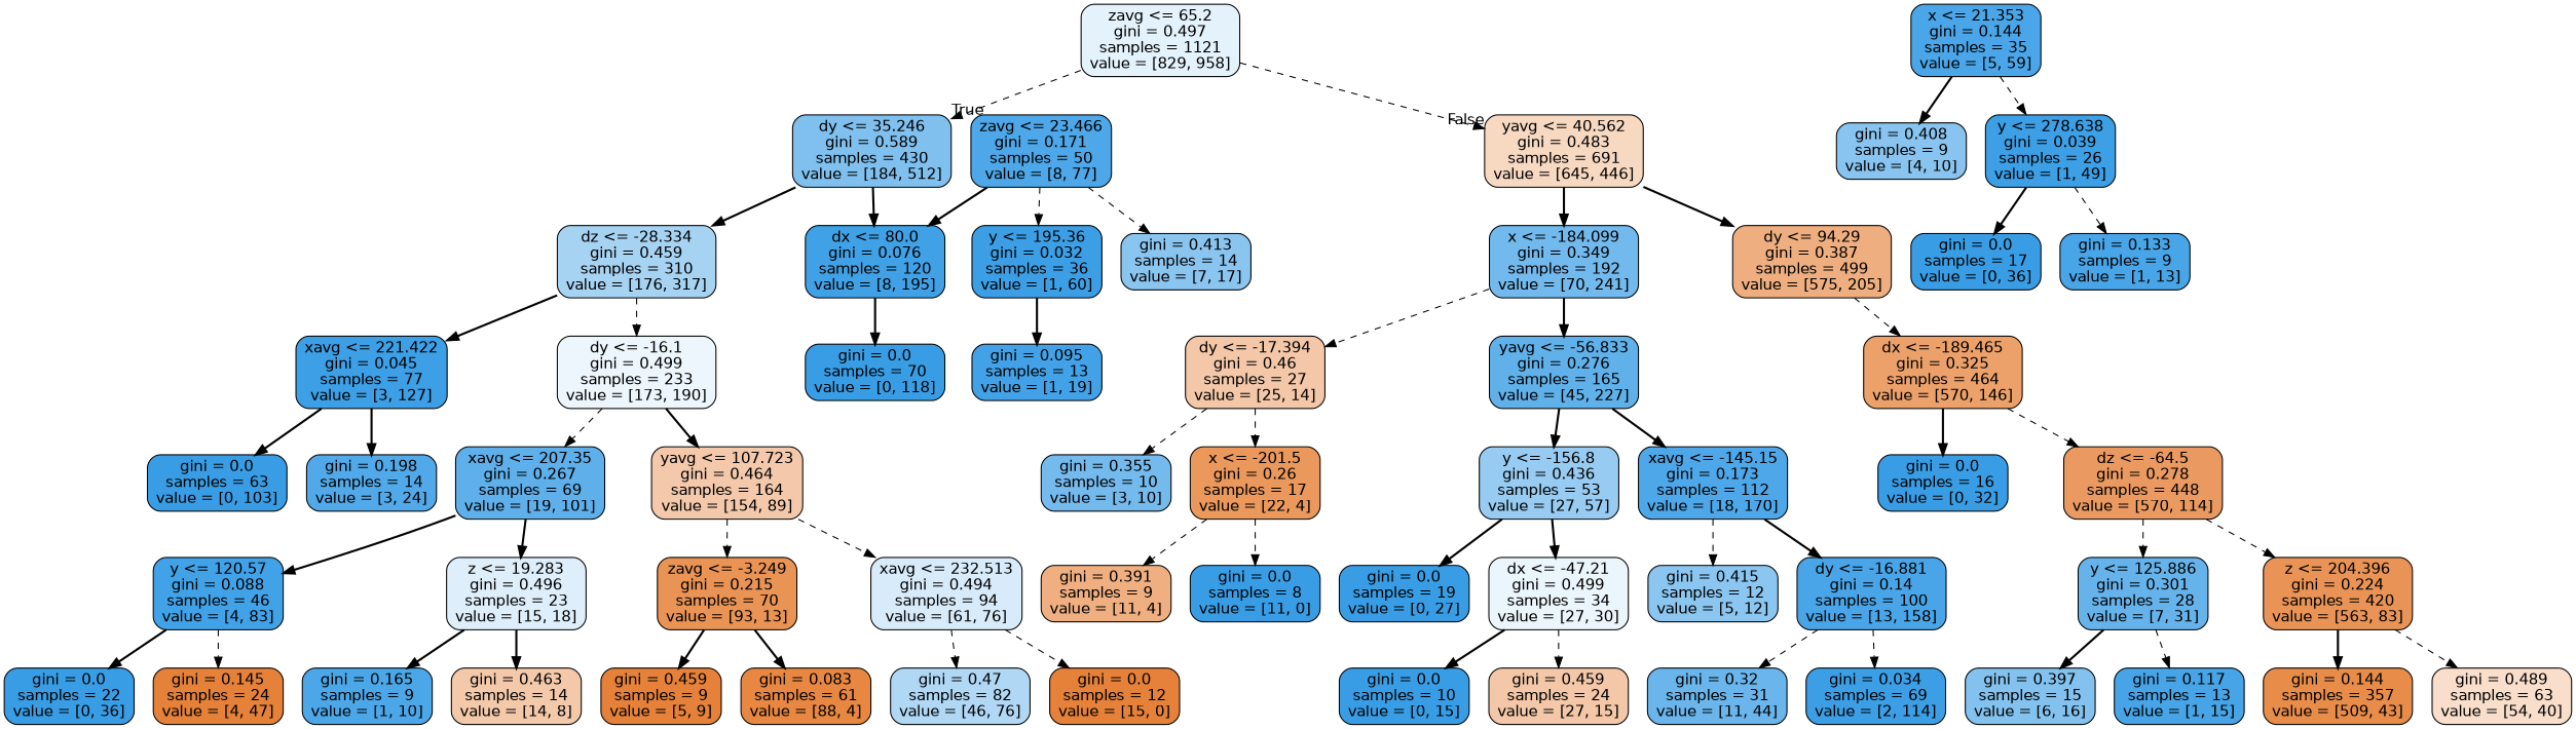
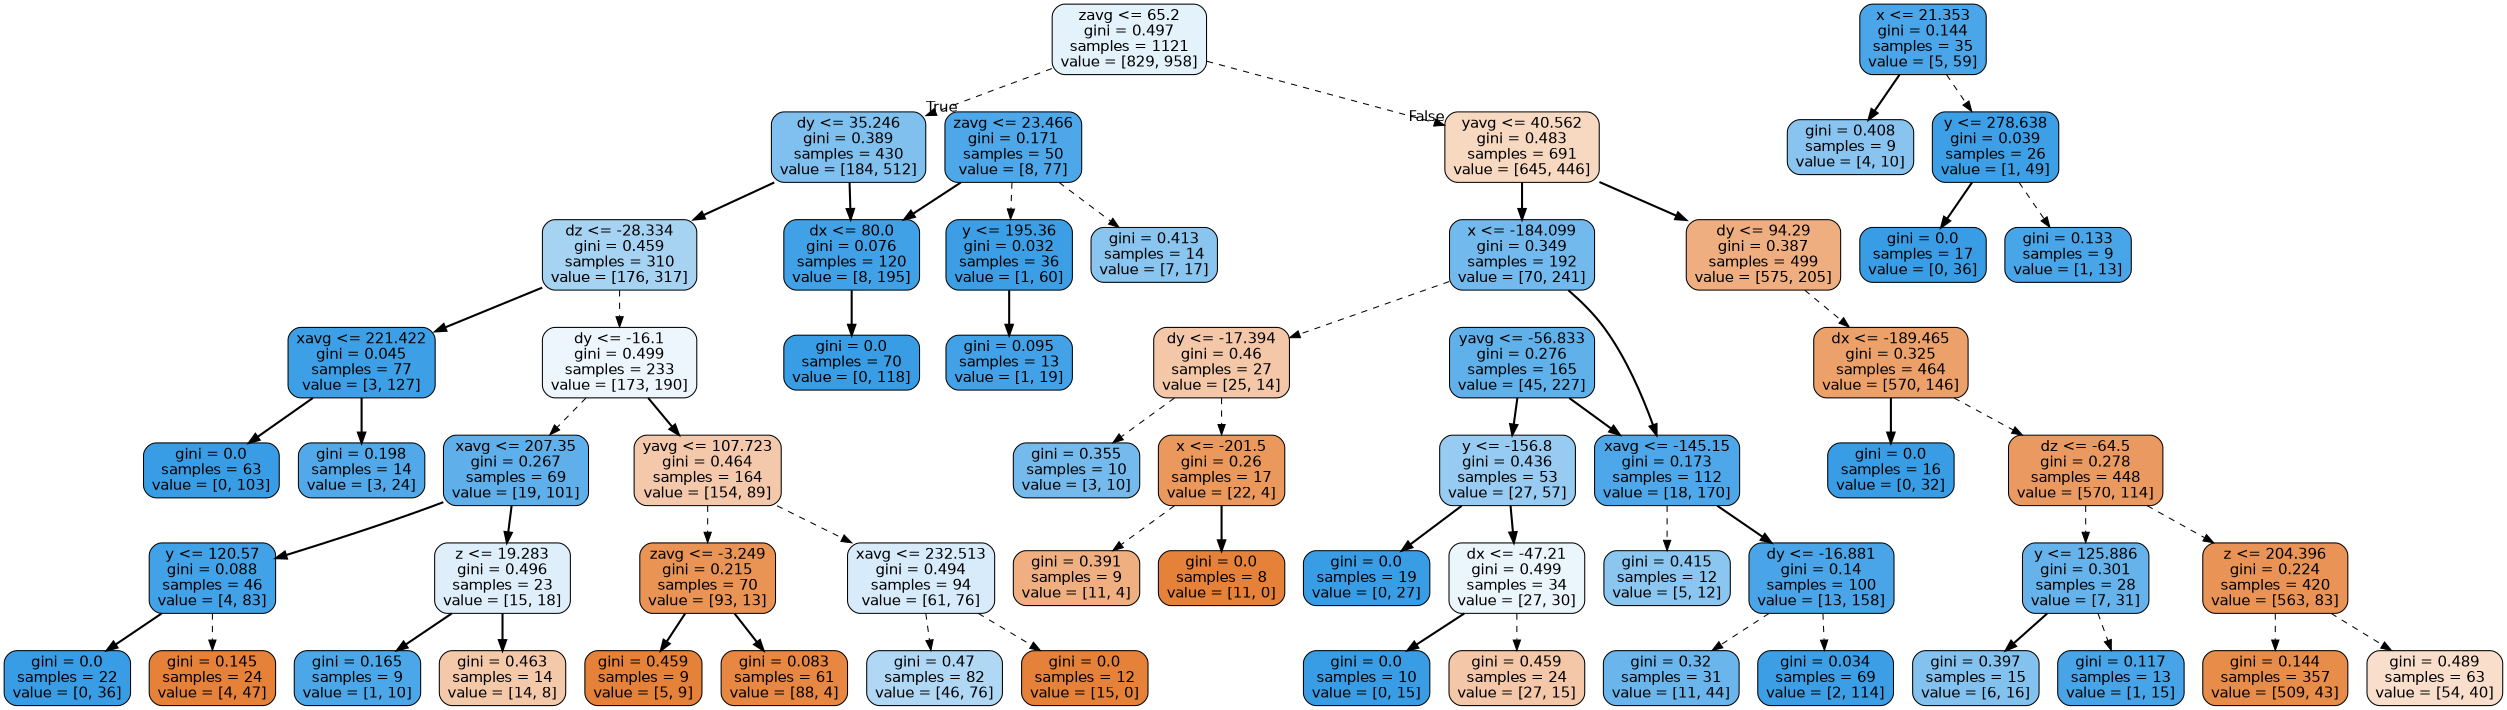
  digraph {
    node [color=black fillcolor="#399de5ff" fontname=helvetica shape=box style="filled, rounded"]
    edge [fontname=helvetica style=dashed]
    n1 [fillcolor="#399de522" label="zavg <= 65.2\ngini = 0.497\nsamples = 1121\nvalue = [829, 958]"]
-   n2 [fillcolor="#399de5a3" label="dy <= 35.246\ngini = 0.589\nsamples = 430\nvalue = [184, 512]"]
+   n2 [fillcolor="#399de5a3" label="dy <= 35.246\ngini = 0.389\nsamples = 430\nvalue = [184, 512]"]
    n3 [fillcolor="#e581394f" label="yavg <= 40.562\ngini = 0.483\nsamples = 691\nvalue = [645, 446]"]
    n4 [fillcolor="#399de571" label="dz <= -28.334\ngini = 0.459\nsamples = 310\nvalue = [176, 317]"]
    n5 [fillcolor="#399de5f5" label="dx <= 80.0\ngini = 0.076\nsamples = 120\nvalue = [8, 195]"]
    n6 [fillcolor="#399de5b5" label="x <= -184.099\ngini = 0.349\nsamples = 192\nvalue = [70, 241]"]
    n7 [fillcolor="#e58139a4" label="dy <= 94.29\ngini = 0.387\nsamples = 499\nvalue = [575, 205]"]
    n8 [fillcolor="#399de5f9" label="xavg <= 221.422\ngini = 0.045\nsamples = 77\nvalue = [3, 127]"]
    n9 [fillcolor="#399de517" label="dy <= -16.1\ngini = 0.499\nsamples = 233\nvalue = [173, 190]"]
    n10 [label="gini = 0.0\nsamples = 70\nvalue = [0, 118]"]
    n11 [label="gini = 0.0\nsamples = 63\nvalue = [0, 103]"]
    n12 [fillcolor="#399de5df" label="gini = 0.198\nsamples = 14\nvalue = [3, 24]"]
    n13 [fillcolor="#399de5cf" label="xavg <= 207.35\ngini = 0.267\nsamples = 69\nvalue = [19, 101]"]
    n14 [fillcolor="#e581396c" label="yavg <= 107.723\ngini = 0.464\nsamples = 164\nvalue = [154, 89]"]
    n15 [fillcolor="#399de5f3" label="y <= 120.57\ngini = 0.088\nsamples = 46\nvalue = [4, 83]"]
    n16 [fillcolor="#399de52a" label="z <= 19.283\ngini = 0.496\nsamples = 23\nvalue = [15, 18]"]
    n17 [fillcolor="#e58139db" label="zavg <= -3.249\ngini = 0.215\nsamples = 70\nvalue = [93, 13]"]
    n18 [fillcolor="#399de532" label="xavg <= 232.513\ngini = 0.494\nsamples = 94\nvalue = [61, 76]"]
    n19 [label="gini = 0.0\nsamples = 22\nvalue = [0, 36]"]
    n20 [fillcolor="#e58139ff" label="gini = 0.145\nsamples = 24\nvalue = [4, 47]"]
    n21 [fillcolor="#399de5e6" label="gini = 0.165\nsamples = 9\nvalue = [1, 10]"]
    n22 [fillcolor="#e581396d" label="gini = 0.463\nsamples = 14\nvalue = [14, 8]"]
    n23 [fillcolor="#e58139ff" label="gini = 0.459\nsamples = 9\nvalue = [5, 9]"]
    n24 [fillcolor="#e58139f3" label="gini = 0.083\nsamples = 61\nvalue = [88, 4]"]
    n25 [fillcolor="#399de565" label="gini = 0.47\nsamples = 82\nvalue = [46, 76]"]
    n26 [fillcolor="#e58139ff" label="gini = 0.0\nsamples = 12\nvalue = [15, 0]"]
    n27 [fillcolor="#399de5e5" label="zavg <= 23.466\ngini = 0.171\nsamples = 50\nvalue = [8, 77]"]
    n28 [fillcolor="#399de5fb" label="y <= 195.36\ngini = 0.032\nsamples = 36\nvalue = [1, 60]"]
    n29 [fillcolor="#399de596" label="gini = 0.413\nsamples = 14\nvalue = [7, 17]"]
    n30 [fillcolor="#399de5f2" label="gini = 0.095\nsamples = 13\nvalue = [1, 19]"]
    n31 [fillcolor="#e5813970" label="dy <= -17.394\ngini = 0.46\nsamples = 27\nvalue = [25, 14]"]
    n32 [fillcolor="#399de5cc" label="yavg <= -56.833\ngini = 0.276\nsamples = 165\nvalue = [45, 227]"]
    n33 [fillcolor="#e58139be" label="dx <= -189.465\ngini = 0.325\nsamples = 464\nvalue = [570, 146]"]
    n34 [fillcolor="#399de5b3" label="gini = 0.355\nsamples = 10\nvalue = [3, 10]"]
    n35 [fillcolor="#e58139d1" label="x <= -201.5\ngini = 0.26\nsamples = 17\nvalue = [22, 4]"]
    n36 [fillcolor="#399de586" label="y <= -156.8\ngini = 0.436\nsamples = 53\nvalue = [27, 57]"]
    n37 [fillcolor="#399de5e4" label="xavg <= -145.15\ngini = 0.173\nsamples = 112\nvalue = [18, 170]"]
    n38 [fillcolor="#e58139a2" label="gini = 0.391\nsamples = 9\nvalue = [11, 4]"]
-   n39 [label="gini = 0.0\nsamples = 8\nvalue = [11, 0]"]
+   n39 [fillcolor="#e58139ff" label="gini = 0.0\nsamples = 8\nvalue = [11, 0]"]
    n40 [label="gini = 0.0\nsamples = 19\nvalue = [0, 27]"]
    n41 [fillcolor="#399de519" label="dx <= -47.21\ngini = 0.499\nsamples = 34\nvalue = [27, 30]"]
    n42 [fillcolor="#399de595" label="gini = 0.415\nsamples = 12\nvalue = [5, 12]"]
    n43 [fillcolor="#399de5ea" label="dy <= -16.881\ngini = 0.14\nsamples = 100\nvalue = [13, 158]"]
    n44 [label="gini = 0.0\nsamples = 10\nvalue = [0, 15]"]
    n45 [fillcolor="#e5813971" label="gini = 0.459\nsamples = 24\nvalue = [27, 15]"]
    n46 [fillcolor="#399de5bf" label="gini = 0.32\nsamples = 31\nvalue = [11, 44]"]
    n47 [fillcolor="#399de5fb" label="gini = 0.034\nsamples = 69\nvalue = [2, 114]"]
    n48 [label="gini = 0.0\nsamples = 16\nvalue = [0, 32]"]
    n49 [fillcolor="#e58139cc" label="dz <= -64.5\ngini = 0.278\nsamples = 448\nvalue = [570, 114]"]
    n50 [fillcolor="#399de5e9" label="x <= 21.353\ngini = 0.144\nsamples = 35\nvalue = [5, 59]"]
    n51 [fillcolor="#399de599" label="gini = 0.408\nsamples = 9\nvalue = [4, 10]"]
    n52 [fillcolor="#399de5fa" label="y <= 278.638\ngini = 0.039\nsamples = 26\nvalue = [1, 49]"]
    n53 [fillcolor="#399de5c5" label="y <= 125.886\ngini = 0.301\nsamples = 28\nvalue = [7, 31]"]
    n54 [fillcolor="#e58139d9" label="z <= 204.396\ngini = 0.224\nsamples = 420\nvalue = [563, 83]"]
    n55 [fillcolor="#399de59f" label="gini = 0.397\nsamples = 15\nvalue = [6, 16]"]
    n56 [fillcolor="#399de5ee" label="gini = 0.117\nsamples = 13\nvalue = [1, 15]"]
    n57 [fillcolor="#e58139e9" label="gini = 0.144\nsamples = 357\nvalue = [509, 43]"]
    n58 [fillcolor="#e5813942" label="gini = 0.489\nsamples = 63\nvalue = [54, 40]"]
    n59 [label="gini = 0.0\nsamples = 17\nvalue = [0, 36]"]
    n60 [fillcolor="#399de5eb" label="gini = 0.133\nsamples = 9\nvalue = [1, 13]"]
    n1 -> n2 [headlabel=True labelangle=45 labeldistance=2.5]
    n1 -> n3 [headlabel=False labelangle=-45 labeldistance=2.5]
    n2 -> n4 [style=bold]
    n2 -> n5 [style=bold]
    n3 -> n6 [style=bold]
    n3 -> n7 [style=bold]
    n4 -> n8 [style=bold]
    n4 -> n9
    n5 -> n10 [style=bold]
    n6 -> n31
-   n6 -> n32 [style=bold]
+   n6 -> n37 [style=bold]
    n7 -> n33
    n8 -> n11 [style=bold]
    n8 -> n12 [style=bold]
    n9 -> n13
    n9 -> n14 [style=bold]
    n13 -> n15 [style=bold]
    n13 -> n16 [style=bold]
    n14 -> n17
    n14 -> n18
    n15 -> n19 [style=bold]
    n15 -> n20
    n16 -> n21 [style=bold]
    n16 -> n22 [style=bold]
    n17 -> n23 [style=bold]
    n17 -> n24 [style=bold]
    n18 -> n25
    n18 -> n26
    n27 -> n5 [style=bold]
    n27 -> n28
    n27 -> n29
    n28 -> n30 [style=bold]
    n31 -> n34
    n31 -> n35
    n32 -> n36 [style=bold]
    n32 -> n37 [style=bold]
    n33 -> n48 [style=bold]
    n33 -> n49
    n35 -> n38
-   n35 -> n39
+   n35 -> n39 [style=bold]
    n36 -> n40 [style=bold]
    n36 -> n41 [style=bold]
    n37 -> n42
    n37 -> n43 [style=bold]
    n41 -> n44 [style=bold]
    n41 -> n45
    n43 -> n46
    n43 -> n47
    n49 -> n53
    n49 -> n54
    n50 -> n51 [style=bold]
    n50 -> n52
    n52 -> n59 [style=bold]
    n52 -> n60
    n53 -> n55 [style=bold]
    n53 -> n56
-   n54 -> n57 [style=bold]
+   n54 -> n57
    n54 -> n58
  }
